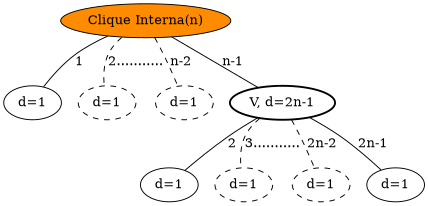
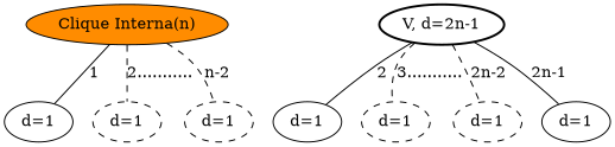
  digraph {
    node [style=dashed]
    edge [dir=none]
    "Clique Interna(n)" [fillcolor=darkorange style=filled]
    n2 [label="d=1" style=""]
    n3 [label="d=1"]
    n4 [label="d=1"]
    n5 [label="V, d=2n-1" style=bold]
    n6 [label="d=1" style=""]
    n7 [label="d=1"]
    n8 [label="d=1"]
    n9 [label="d=1" style=""]
    "Clique Interna(n)" -> n2 [label="1    "]
    "Clique Interna(n)" -> n3 [label="2..........." style=dashed]
    "Clique Interna(n)" -> n4 [label="n-2" style=dashed]
-   "Clique Interna(n)" -> n5 [label="n-1"]
    n5 -> n6 [label=2]
    n5 -> n7 [label="3..........." style=dashed]
    n5 -> n8 [label="2n-2" style=dashed]
    n5 -> n9 [label="2n-1"]
  }
